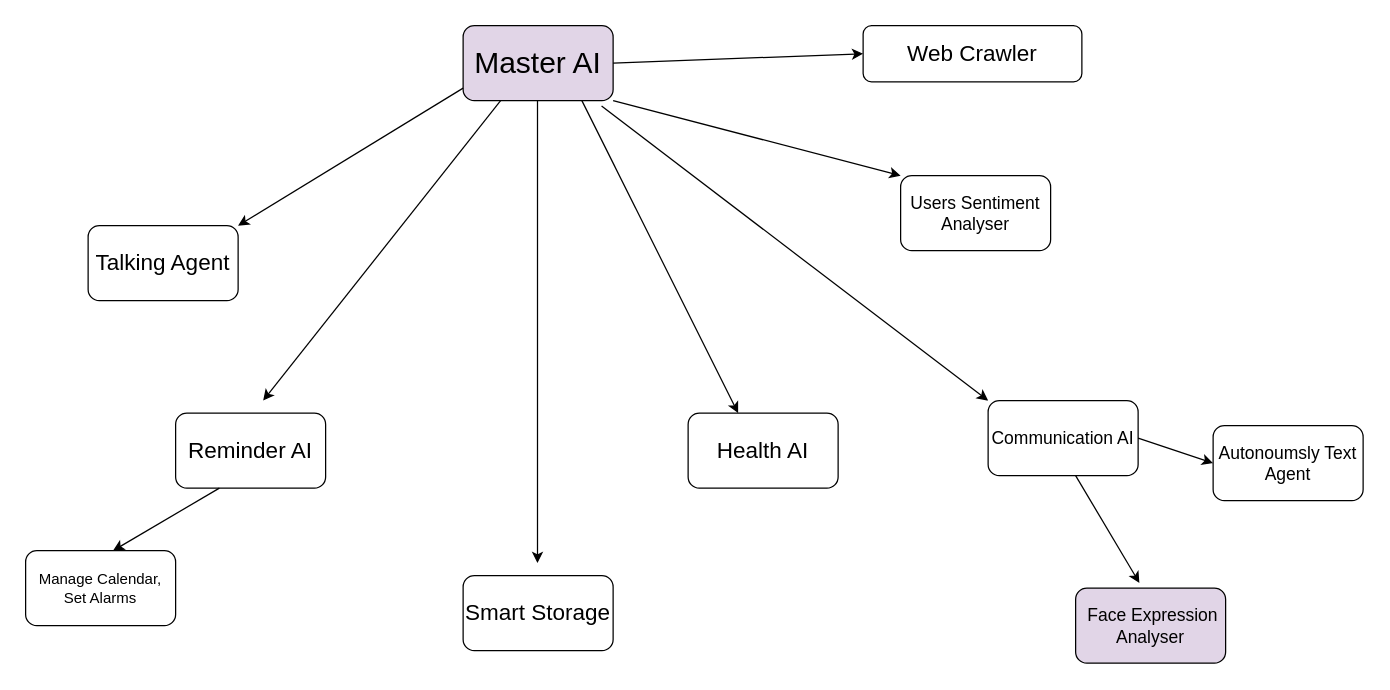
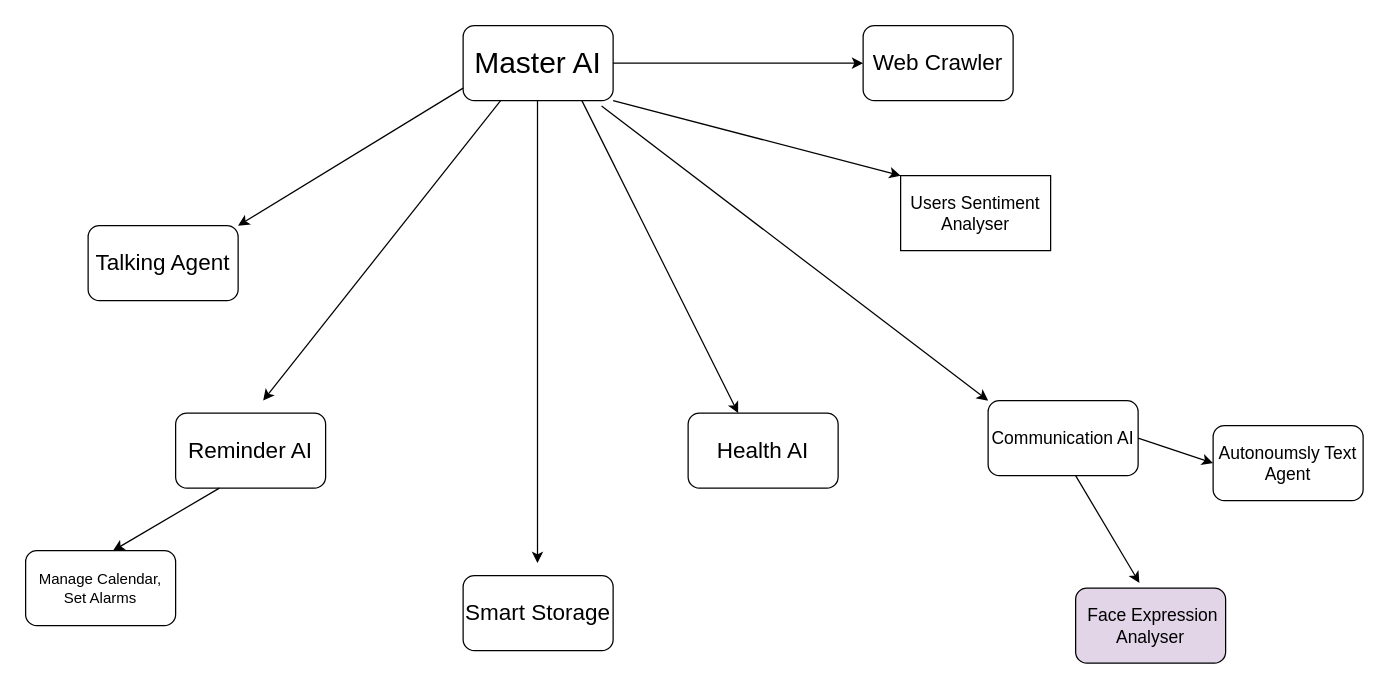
  <mxCell id="0" />
  <mxCell id="1" parent="0" />
- <mxCell id="2" value="&lt;font style=&quot;font-size: 24px;&quot;&gt;Master AI&lt;/font&gt;" style="rounded=1;whiteSpace=wrap;html=1;fillColor=#e1d5e7;" vertex="1" parent="1"><mxGeometry x="370" y="20" width="120" height="60" as="geometry" /></mxCell>
+ <mxCell id="2" value="&lt;font style=&quot;font-size: 24px;&quot;&gt;Master AI&lt;/font&gt;" style="rounded=1;whiteSpace=wrap;html=1;" vertex="1" parent="1"><mxGeometry x="370" y="20" width="120" height="60" as="geometry" /></mxCell>
  <mxCell id="3" value="" style="endArrow=classic;html=1;rounded=0;exitX=0;exitY=1;exitDx=0;exitDy=0;entryX=1;entryY=0;entryDx=0;entryDy=0;" edge="1" parent="1" target="4"><mxGeometry width="50" height="50" relative="1" as="geometry"><mxPoint x="370" y="70" as="sourcePoint" /><mxPoint x="139.96" y="167.18" as="targetPoint" /></mxGeometry></mxCell>
  <mxCell id="4" value="&lt;font style=&quot;font-size: 18px;&quot;&gt;Talking Agent&lt;/font&gt;" style="rounded=1;whiteSpace=wrap;html=1;" vertex="1" parent="1"><mxGeometry x="70" y="180" width="120" height="60" as="geometry" /></mxCell>
  <mxCell id="5" value="" style="endArrow=classic;html=1;rounded=0;exitX=0.25;exitY=1;exitDx=0;exitDy=0;" edge="1" parent="1" source="2"><mxGeometry width="50" height="50" relative="1" as="geometry"><mxPoint x="435" y="90" as="sourcePoint" /><mxPoint x="210" y="320" as="targetPoint" /></mxGeometry></mxCell>
  <mxCell id="6" value="&lt;font style=&quot;font-size: 18px;&quot;&gt;Reminder AI&lt;/font&gt;" style="rounded=1;whiteSpace=wrap;html=1;" vertex="1" parent="1"><mxGeometry x="140" y="330" width="120" height="60" as="geometry" /></mxCell>
  <mxCell id="7" value="&lt;font style=&quot;font-size: 18px;&quot;&gt;Smart Storage&lt;/font&gt;" style="rounded=1;whiteSpace=wrap;html=1;" vertex="1" parent="1"><mxGeometry x="370" y="460" width="120" height="60" as="geometry" /></mxCell>
  <mxCell id="8" value="" style="endArrow=classic;html=1;rounded=0;exitX=0.5;exitY=1;exitDx=0;exitDy=0;" edge="1" parent="1"><mxGeometry width="50" height="50" relative="1" as="geometry"><mxPoint x="429.5" y="80" as="sourcePoint" /><mxPoint x="429.5" y="450" as="targetPoint" /></mxGeometry></mxCell>
  <mxCell id="9" value="&lt;font style=&quot;font-size: 18px;&quot;&gt;Health AI&lt;/font&gt;" style="rounded=1;whiteSpace=wrap;html=1;" vertex="1" parent="1"><mxGeometry x="550" y="330" width="120" height="60" as="geometry" /></mxCell>
  <mxCell id="10" value="" style="endArrow=classic;html=1;rounded=0;exitX=0.25;exitY=1;exitDx=0;exitDy=0;" edge="1" parent="1"><mxGeometry width="50" height="50" relative="1" as="geometry"><mxPoint x="465" y="80" as="sourcePoint" /><mxPoint x="590" y="330" as="targetPoint" /></mxGeometry></mxCell>
- <mxCell id="11" value="&lt;font style=&quot;font-size: 14px;&quot;&gt;Users Sentiment Analyser&lt;/font&gt;" style="rounded=1;whiteSpace=wrap;html=1;" vertex="1" parent="1"><mxGeometry x="720" y="140" width="120" height="60" as="geometry" /></mxCell>
+ <mxCell id="11" value="&lt;font style=&quot;font-size: 14px;&quot;&gt;Users Sentiment Analyser&lt;/font&gt;" style="whiteSpace=wrap;html=1;rounded=0;" vertex="1" parent="1"><mxGeometry x="720" y="140" width="120" height="60" as="geometry" /></mxCell>
  <mxCell id="12" value="" style="endArrow=classic;html=1;rounded=0;exitX=1;exitY=1;exitDx=0;exitDy=0;entryX=0;entryY=0;entryDx=0;entryDy=0;" edge="1" parent="1" source="2" target="11"><mxGeometry width="50" height="50" relative="1" as="geometry"><mxPoint x="900" y="80" as="sourcePoint" /><mxPoint x="720" y="190" as="targetPoint" /></mxGeometry></mxCell>
- <mxCell id="13" value="&lt;font style=&quot;font-size: 18px;&quot;&gt;Web Crawler&lt;/font&gt;" style="rounded=1;whiteSpace=wrap;html=1;" vertex="1" parent="1"><mxGeometry x="690" y="20" width="175" height="45" as="geometry" /></mxCell>
+ <mxCell id="13" value="&lt;font style=&quot;font-size: 18px;&quot;&gt;Web Crawler&lt;/font&gt;" style="rounded=1;whiteSpace=wrap;html=1;" vertex="1" parent="1"><mxGeometry x="690" y="20" width="120" height="60" as="geometry" /></mxCell>
  <mxCell id="14" value="" style="endArrow=classic;html=1;rounded=0;exitX=1;exitY=1;exitDx=0;exitDy=0;entryX=0;entryY=0.5;entryDx=0;entryDy=0;" edge="1" parent="1" target="13"><mxGeometry width="50" height="50" relative="1" as="geometry"><mxPoint x="490" y="50" as="sourcePoint" /><mxPoint x="680" y="160" as="targetPoint" /></mxGeometry></mxCell>
  <mxCell id="15" value="&lt;span style=&quot;font-size: 14px;&quot;&gt;Communication AI&lt;/span&gt;" style="rounded=1;whiteSpace=wrap;html=1;" vertex="1" parent="1"><mxGeometry x="790" y="320" width="120" height="60" as="geometry" /></mxCell>
  <mxCell id="16" value="" style="endArrow=classic;html=1;rounded=0;exitX=0.923;exitY=1.073;exitDx=0;exitDy=0;entryX=0;entryY=0;entryDx=0;entryDy=0;exitPerimeter=0;" edge="1" parent="1" source="2" target="15"><mxGeometry width="50" height="50" relative="1" as="geometry"><mxPoint x="475" y="90" as="sourcePoint" /><mxPoint x="600" y="340" as="targetPoint" /></mxGeometry></mxCell>
  <mxCell id="17" value="&lt;font style=&quot;font-size: 14px;&quot;&gt;&amp;nbsp;Face Expression Analyser&lt;/font&gt;" style="rounded=1;whiteSpace=wrap;html=1;fillColor=#e1d5e7;" vertex="1" parent="1"><mxGeometry x="860" y="470" width="120" height="60" as="geometry" /></mxCell>
  <mxCell id="18" value="" style="endArrow=classic;html=1;rounded=0;entryX=0.425;entryY=-0.07;entryDx=0;entryDy=0;entryPerimeter=0;" edge="1" parent="1" target="17"><mxGeometry width="50" height="50" relative="1" as="geometry"><mxPoint x="860" y="380" as="sourcePoint" /><mxPoint x="910" y="330" as="targetPoint" /></mxGeometry></mxCell>
  <mxCell id="19" value="" style="endArrow=classic;html=1;rounded=0;" edge="1" parent="1"><mxGeometry width="50" height="50" relative="1" as="geometry"><mxPoint x="910" y="350" as="sourcePoint" /><mxPoint x="970" y="370" as="targetPoint" /></mxGeometry></mxCell>
  <mxCell id="20" value="&lt;span style=&quot;font-size: 14px;&quot;&gt;Autonoumsly Text Agent&lt;/span&gt;" style="rounded=1;whiteSpace=wrap;html=1;" vertex="1" parent="1"><mxGeometry x="970" y="340" width="120" height="60" as="geometry" /></mxCell>
  <mxCell id="21" value="&lt;font style=&quot;font-size: 12px;&quot;&gt;Manage Calendar, Set Alarms&lt;/font&gt;" style="rounded=1;whiteSpace=wrap;html=1;" vertex="1" parent="1"><mxGeometry x="20" y="440" width="120" height="60" as="geometry" /></mxCell>
  <mxCell id="22" value="" style="endArrow=classic;html=1;rounded=0;entryX=0.583;entryY=0;entryDx=0;entryDy=0;entryPerimeter=0;" edge="1" parent="1" target="21"><mxGeometry width="50" height="50" relative="1" as="geometry"><mxPoint x="175" y="390" as="sourcePoint" /><mxPoint x="225" y="340" as="targetPoint" /></mxGeometry></mxCell>
